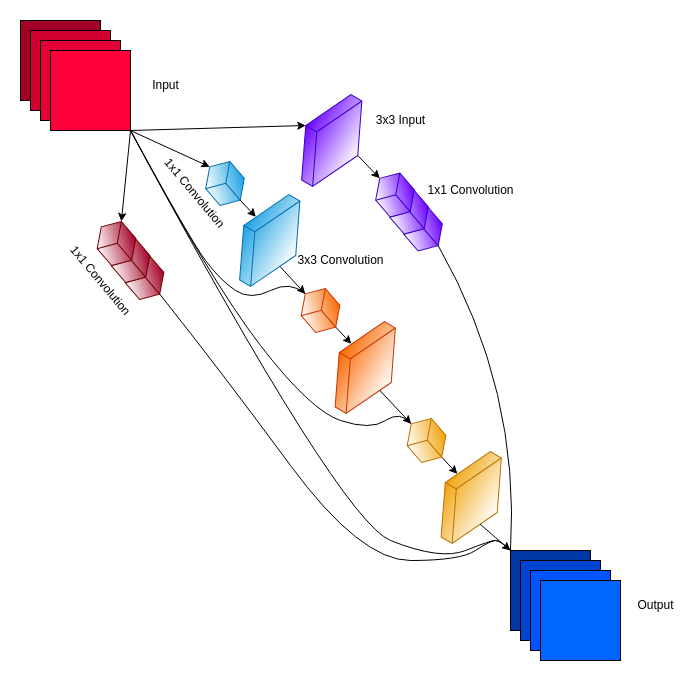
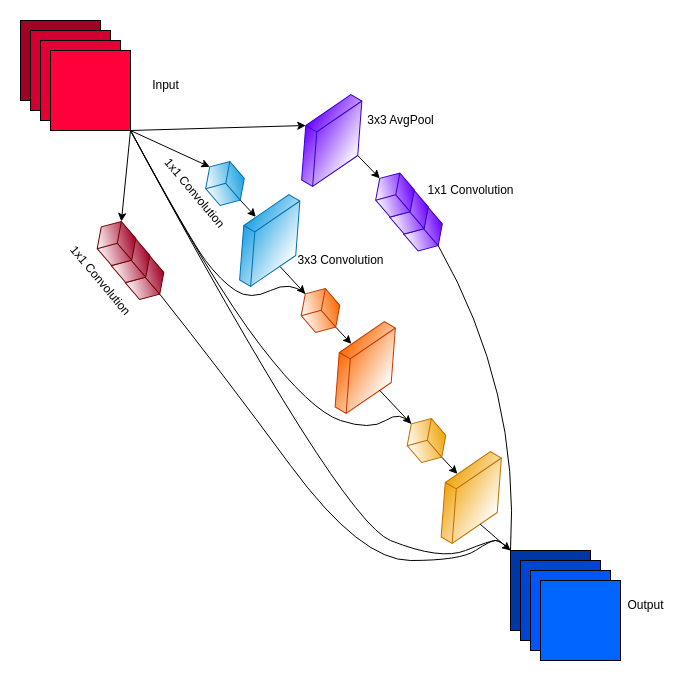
  <mxCell id="0" />
  <mxCell id="1" parent="0" />
  <mxCell id="2" value="" style="whiteSpace=wrap;html=1;aspect=fixed;fillColor=#a20025;fontColor=#ffffff;strokeColor=#000000;" vertex="1" parent="1"><mxGeometry x="20" y="20" width="80" height="80" as="geometry" /></mxCell>
  <mxCell id="3" value="" style="whiteSpace=wrap;html=1;aspect=fixed;fillColor=#D10030;fontColor=#ffffff;strokeColor=#000000;" vertex="1" parent="1"><mxGeometry x="30" y="30" width="80" height="80" as="geometry" /></mxCell>
  <mxCell id="4" value="" style="whiteSpace=wrap;html=1;aspect=fixed;fillColor=#E30034;fontColor=#ffffff;strokeColor=#000000;" vertex="1" parent="1"><mxGeometry x="40" y="40" width="80" height="80" as="geometry" /></mxCell>
  <mxCell id="5" style="edgeStyle=none;html=1;exitX=1;exitY=1;exitDx=0;exitDy=0;endArrow=classic;endFill=1;entryX=0;entryY=0;entryDx=0;entryDy=30.397;entryPerimeter=0;" edge="1" parent="1" source="11" target="18"><mxGeometry relative="1" as="geometry"><mxPoint x="200" y="170" as="targetPoint" /></mxGeometry></mxCell>
  <mxCell id="6" style="edgeStyle=none;html=1;exitX=1;exitY=1;exitDx=0;exitDy=0;entryX=0;entryY=0;entryDx=0;entryDy=9.603;entryPerimeter=0;endArrow=classic;endFill=1;" edge="1" parent="1" source="11" target="16"><mxGeometry relative="1" as="geometry" /></mxCell>
  <mxCell id="7" style="edgeStyle=none;html=1;exitX=1;exitY=1;exitDx=0;exitDy=0;entryX=0.5;entryY=1;entryDx=0;entryDy=0;entryPerimeter=0;endArrow=classic;endFill=1;" edge="1" parent="1" source="11" target="26"><mxGeometry relative="1" as="geometry" /></mxCell>
  <mxCell id="8" style="edgeStyle=none;html=1;exitX=1;exitY=1;exitDx=0;exitDy=0;entryX=0;entryY=0;entryDx=0;entryDy=30.397;entryPerimeter=0;startArrow=none;startFill=0;endArrow=none;endFill=0;curved=1;" edge="1" parent="1" source="11" target="35"><mxGeometry relative="1" as="geometry"><Array as="points"><mxPoint x="190" y="240" /><mxPoint x="220" y="280" /><mxPoint x="250" y="300" /><mxPoint x="290" y="280" /></Array></mxGeometry></mxCell>
  <mxCell id="9" style="edgeStyle=none;html=1;exitX=1;exitY=1;exitDx=0;exitDy=0;startArrow=none;startFill=0;endArrow=none;endFill=0;entryX=0;entryY=0;entryDx=0;entryDy=30.397;entryPerimeter=0;curved=1;" edge="1" parent="1" source="11" target="39"><mxGeometry relative="1" as="geometry"><mxPoint x="300" y="380" as="targetPoint" /><Array as="points"><mxPoint x="210" y="280" /><mxPoint x="310" y="410" /><mxPoint x="370" y="430" /><mxPoint x="400" y="410" /></Array></mxGeometry></mxCell>
  <mxCell id="10" style="edgeStyle=none;curved=1;html=1;exitX=1;exitY=1;exitDx=0;exitDy=0;startArrow=none;startFill=0;endArrow=none;endFill=0;" edge="1" parent="1" source="11"><mxGeometry relative="1" as="geometry"><mxPoint x="510" y="550" as="targetPoint" /><Array as="points"><mxPoint x="340" y="520" /><mxPoint x="440" y="560" /><mxPoint x="490" y="540" /><mxPoint x="500" y="540" /></Array></mxGeometry></mxCell>
  <mxCell id="11" value="" style="whiteSpace=wrap;html=1;aspect=fixed;fillColor=#FF003A;strokeColor=#000000;fontColor=#ffffff;" vertex="1" parent="1"><mxGeometry x="50" y="50" width="80" height="80" as="geometry" /></mxCell>
  <mxCell id="12" value="Input" style="text;html=1;align=center;verticalAlign=middle;resizable=0;points=[];autosize=1;strokeColor=none;fillColor=none;" vertex="1" parent="1"><mxGeometry x="145" y="75" width="40" height="20" as="geometry" /></mxCell>
  <mxCell id="13" value="" style="group;rotation=75;direction=east;" vertex="1" connectable="0" parent="1"><mxGeometry x="90" y="230" width="80" height="60" as="geometry" /></mxCell>
  <mxCell id="14" value="" style="whiteSpace=wrap;html=1;shape=mxgraph.basic.isocube;isoAngle=15;strokeColor=#6F0000;fillColor=#a20025;fontColor=#ffffff;gradientColor=#ffffff;rotation=75;" vertex="1" parent="13"><mxGeometry x="34" y="27" width="40" height="40" as="geometry" /></mxCell>
  <mxCell id="15" value="" style="whiteSpace=wrap;html=1;shape=mxgraph.basic.isocube;isoAngle=15;strokeColor=#6F0000;fillColor=#a20025;fontColor=#ffffff;gradientColor=#ffffff;rotation=75;" vertex="1" parent="13"><mxGeometry x="20" y="10" width="40" height="40" as="geometry" /></mxCell>
  <mxCell id="16" value="" style="whiteSpace=wrap;html=1;shape=mxgraph.basic.isocube;isoAngle=15;strokeColor=#6F0000;fillColor=#a20025;fontColor=#ffffff;gradientColor=#ffffff;rotation=75;" vertex="1" parent="13"><mxGeometry x="6" y="-7" width="40" height="40" as="geometry" /></mxCell>
  <mxCell id="17" value="" style="group" vertex="1" connectable="0" parent="1"><mxGeometry x="199.995" y="158.505" width="76.99" height="82.99" as="geometry" /></mxCell>
  <mxCell id="18" value="" style="whiteSpace=wrap;html=1;shape=mxgraph.basic.isocube;isoAngle=15;strokeColor=#006EAF;fillColor=#1ba1e2;fontColor=#ffffff;rotation=75;gradientColor=#ffffff;" vertex="1" parent="17"><mxGeometry x="4.495" y="4.495" width="40" height="40" as="geometry" /></mxCell>
  <mxCell id="19" value="1x1 Convolution" style="text;html=1;align=center;verticalAlign=middle;resizable=0;points=[];autosize=1;strokeColor=none;fillColor=none;rotation=50;" vertex="1" parent="17"><mxGeometry x="-55.505" y="24.495" width="100" height="20" as="geometry" /></mxCell>
  <mxCell id="20" value="" style="group" vertex="1" connectable="0" parent="1"><mxGeometry x="369.995" y="169.995" width="76.99" height="82.99" as="geometry" /></mxCell>
  <mxCell id="21" value="" style="whiteSpace=wrap;html=1;shape=mxgraph.basic.isocube;isoAngle=15;strokeColor=#3700CC;fillColor=#6a00ff;fontColor=#ffffff;rotation=75;gradientColor=#ffffff;" vertex="1" parent="20"><mxGeometry x="32.495" y="38.495" width="40" height="40" as="geometry" /></mxCell>
  <mxCell id="22" value="" style="whiteSpace=wrap;html=1;shape=mxgraph.basic.isocube;isoAngle=15;strokeColor=#3700CC;fillColor=#6a00ff;fontColor=#ffffff;rotation=75;gradientColor=#ffffff;" vertex="1" parent="20"><mxGeometry x="18.495" y="21.495" width="40" height="40" as="geometry" /></mxCell>
  <mxCell id="23" value="" style="whiteSpace=wrap;html=1;shape=mxgraph.basic.isocube;isoAngle=15;strokeColor=#3700CC;fillColor=#6a00ff;fontColor=#ffffff;rotation=75;gradientColor=#ffffff;" vertex="1" parent="20"><mxGeometry x="4.495" y="4.495" width="40" height="40" as="geometry" /></mxCell>
- <mxCell id="24" value="3x3 Input" style="text;html=1;align=center;verticalAlign=middle;resizable=0;points=[];autosize=1;strokeColor=none;fillColor=none;" vertex="1" parent="1"><mxGeometry x="360" y="110" width="80" height="20" as="geometry" /></mxCell>
+ <mxCell id="24" value="3x3 AvgPool" style="text;html=1;align=center;verticalAlign=middle;resizable=0;points=[];autosize=1;strokeColor=none;fillColor=none;" vertex="1" parent="1"><mxGeometry x="360" y="110" width="80" height="20" as="geometry" /></mxCell>
  <mxCell id="25" style="edgeStyle=none;html=1;exitX=0.5;exitY=0;exitDx=0;exitDy=0;exitPerimeter=0;entryX=0;entryY=0;entryDx=0;entryDy=30.397;entryPerimeter=0;endArrow=classic;endFill=1;" edge="1" parent="1" source="26" target="23"><mxGeometry relative="1" as="geometry" /></mxCell>
  <mxCell id="26" value="" style="whiteSpace=wrap;html=1;shape=mxgraph.basic.isocube;isoAngle=15;strokeColor=#3700CC;fillColor=#6a00ff;fontColor=#ffffff;gradientColor=#ffffff;rotation=-240;gradientDirection=north;" vertex="1" parent="1"><mxGeometry x="282" y="110" width="98.49" height="60" as="geometry" /></mxCell>
  <mxCell id="27" value="1x1 Convolution" style="text;html=1;align=center;verticalAlign=middle;resizable=0;points=[];autosize=1;strokeColor=none;fillColor=none;" vertex="1" parent="1"><mxGeometry x="420" y="180" width="100" height="20" as="geometry" /></mxCell>
  <mxCell id="28" value="" style="whiteSpace=wrap;html=1;shape=mxgraph.basic.isocube;isoAngle=15;strokeColor=#006EAF;fillColor=#1ba1e2;fontColor=#ffffff;rotation=-240;gradientDirection=north;gradientColor=#ffffff;" vertex="1" parent="1"><mxGeometry x="220" y="210" width="98.49" height="60" as="geometry" /></mxCell>
  <mxCell id="29" value="1x1 Convolution" style="text;html=1;align=center;verticalAlign=middle;resizable=0;points=[];autosize=1;strokeColor=none;fillColor=none;rotation=50;" vertex="1" parent="1"><mxGeometry x="50" y="270" width="100" height="20" as="geometry" /></mxCell>
  <mxCell id="30" value="3x3 Convolution" style="text;html=1;align=center;verticalAlign=middle;resizable=0;points=[];autosize=1;strokeColor=none;fillColor=none;rotation=0;" vertex="1" parent="1"><mxGeometry x="290" y="250" width="100" height="20" as="geometry" /></mxCell>
  <mxCell id="31" style="edgeStyle=none;html=1;exitX=0;exitY=0;exitDx=40;exitDy=9.603;exitPerimeter=0;entryX=0.363;entryY=0.897;entryDx=0;entryDy=0;entryPerimeter=0;endArrow=classic;endFill=1;" edge="1" parent="1" source="18" target="28"><mxGeometry relative="1" as="geometry" /></mxCell>
  <mxCell id="32" value="" style="whiteSpace=wrap;html=1;shape=mxgraph.basic.isocube;isoAngle=15;strokeColor=#C73500;fillColor=#fa6800;fontColor=#000000;rotation=-240;gradientDirection=north;gradientColor=#ffffff;" vertex="1" parent="1"><mxGeometry x="315.51" y="337" width="98.49" height="60" as="geometry" /></mxCell>
  <mxCell id="33" style="edgeStyle=none;html=1;exitX=0;exitY=0;exitDx=40;exitDy=9.603;exitPerimeter=0;entryX=0.363;entryY=0.897;entryDx=0;entryDy=0;entryPerimeter=0;endArrow=classic;endFill=1;" edge="1" parent="1" source="35" target="32"><mxGeometry relative="1" as="geometry" /></mxCell>
  <mxCell id="34" style="edgeStyle=none;html=1;exitX=0;exitY=0;exitDx=0;exitDy=30.397;exitPerimeter=0;entryX=0.677;entryY=0.131;entryDx=0;entryDy=0;entryPerimeter=0;endArrow=none;endFill=0;startArrow=classic;startFill=1;" edge="1" parent="1" source="35" target="28"><mxGeometry relative="1" as="geometry" /></mxCell>
  <mxCell id="35" value="" style="whiteSpace=wrap;html=1;shape=mxgraph.basic.isocube;isoAngle=15;strokeColor=#C73500;fillColor=#fa6800;fontColor=#000000;rotation=75;gradientColor=#ffffff;" vertex="1" parent="1"><mxGeometry x="300" y="290" width="40" height="40" as="geometry" /></mxCell>
  <mxCell id="36" value="" style="whiteSpace=wrap;html=1;shape=mxgraph.basic.isocube;isoAngle=15;strokeColor=#BD7000;fillColor=#f0a30a;fontColor=#000000;rotation=-240;gradientDirection=north;gradientColor=#ffffff;" vertex="1" parent="1"><mxGeometry x="421.51" y="467" width="98.49" height="60" as="geometry" /></mxCell>
  <mxCell id="37" style="edgeStyle=none;html=1;exitX=0;exitY=0;exitDx=40;exitDy=9.603;exitPerimeter=0;entryX=0.363;entryY=0.897;entryDx=0;entryDy=0;entryPerimeter=0;endArrow=classic;endFill=1;" edge="1" parent="1" source="39" target="36"><mxGeometry relative="1" as="geometry" /></mxCell>
  <mxCell id="38" style="edgeStyle=none;html=1;exitX=0;exitY=0;exitDx=0;exitDy=30.397;exitPerimeter=0;entryX=0.627;entryY=0.104;entryDx=0;entryDy=0;entryPerimeter=0;startArrow=classic;startFill=1;endArrow=none;endFill=0;" edge="1" parent="1" source="39" target="32"><mxGeometry relative="1" as="geometry" /></mxCell>
  <mxCell id="39" value="" style="whiteSpace=wrap;html=1;shape=mxgraph.basic.isocube;isoAngle=15;strokeColor=#BD7000;fillColor=#f0a30a;fontColor=#000000;rotation=75;gradientColor=#ffffff;" vertex="1" parent="1"><mxGeometry x="406" y="420" width="40" height="40" as="geometry" /></mxCell>
  <mxCell id="40" value="" style="group" vertex="1" connectable="0" parent="1"><mxGeometry x="510" y="550" width="110" height="110" as="geometry" /></mxCell>
  <mxCell id="41" value="" style="whiteSpace=wrap;html=1;aspect=fixed;fillColor=#0037A6;fontColor=#ffffff;strokeColor=#000000;" vertex="1" parent="40"><mxGeometry width="80" height="80" as="geometry" /></mxCell>
  <mxCell id="42" value="" style="whiteSpace=wrap;html=1;aspect=fixed;fillColor=#0045D1;fontColor=#ffffff;strokeColor=#000000;" vertex="1" parent="40"><mxGeometry x="10" y="10" width="80" height="80" as="geometry" /></mxCell>
  <mxCell id="43" value="" style="whiteSpace=wrap;html=1;aspect=fixed;fillColor=#0055FF;fontColor=#ffffff;strokeColor=#000000;" vertex="1" parent="40"><mxGeometry x="20" y="20" width="80" height="80" as="geometry" /></mxCell>
  <mxCell id="44" value="" style="whiteSpace=wrap;html=1;aspect=fixed;fillColor=#0066FF;strokeColor=#000000;fontColor=#ffffff;" vertex="1" parent="40"><mxGeometry x="30" y="30" width="80" height="80" as="geometry" /></mxCell>
- <mxCell id="45" value="Output" style="text;html=1;align=center;verticalAlign=middle;resizable=0;points=[];autosize=1;strokeColor=none;fillColor=none;" vertex="1" parent="1"><mxGeometry x="630" y="595" width="50" height="20" as="geometry" /></mxCell>
+ <mxCell id="45" value="Output" style="text;html=1;align=center;verticalAlign=middle;resizable=0;points=[];autosize=1;strokeColor=none;fillColor=none;" vertex="1" parent="1"><mxGeometry x="620" y="595" width="50" height="20" as="geometry" /></mxCell>
  <mxCell id="46" style="edgeStyle=none;html=1;exitX=0;exitY=0;exitDx=40;exitDy=9.603;exitPerimeter=0;entryX=0;entryY=0;entryDx=0;entryDy=0;startArrow=none;startFill=0;endArrow=none;endFill=0;curved=1;" edge="1" parent="1" source="14" target="41"><mxGeometry relative="1" as="geometry"><Array as="points"><mxPoint x="220" y="370" /><mxPoint x="360" y="560" /><mxPoint x="460" y="560" /><mxPoint x="490" y="540" /><mxPoint x="500" y="540" /></Array></mxGeometry></mxCell>
  <mxCell id="47" style="edgeStyle=none;curved=1;html=1;exitX=0;exitY=0;exitDx=0;exitDy=0;entryX=0.689;entryY=0.151;entryDx=0;entryDy=0;entryPerimeter=0;startArrow=classic;startFill=1;endArrow=none;endFill=0;" edge="1" parent="1" source="41" target="36"><mxGeometry relative="1" as="geometry" /></mxCell>
  <mxCell id="48" style="edgeStyle=none;curved=1;html=1;exitX=0;exitY=0;exitDx=40;exitDy=9.603;exitPerimeter=0;entryX=0;entryY=0;entryDx=0;entryDy=0;startArrow=none;startFill=0;endArrow=none;endFill=0;" edge="1" parent="1" source="21" target="41"><mxGeometry relative="1" as="geometry"><Array as="points"><mxPoint x="520" y="390" /></Array></mxGeometry></mxCell>
